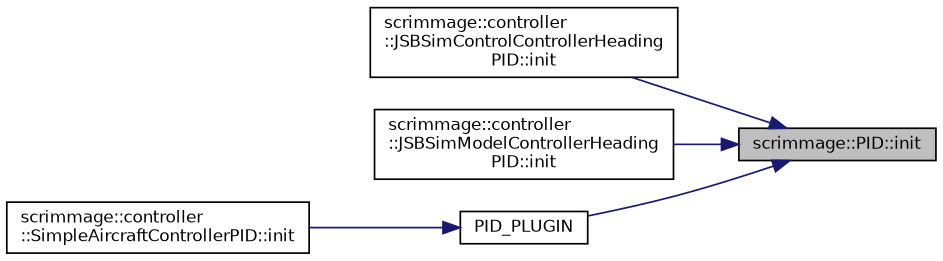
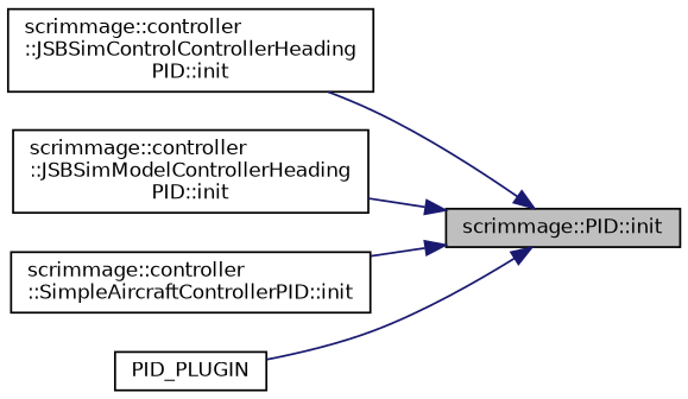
  digraph {
    rankdir=RL
    node [color=black fillcolor=white fontname=Helvetica fontsize=10 shape=record style=filled]
    edge [color=midnightblue dir=back fontname=Helvetica fontsize=10 labelfontname=Helvetica labelfontsize=10 style=solid]
    n1 [fillcolor=grey75 fontcolor=black height=0.2 label="scrimmage::PID::init" width=0.4]
    n2 [height=0.2 label="scrimmage::controller\l::JSBSimControlControllerHeading\lPID::init" width=0.4]
    n3 [height=0.2 label="scrimmage::controller\l::JSBSimModelControllerHeading\lPID::init" width=0.4]
    n4 [height=0.2 label="scrimmage::controller\l::SimpleAircraftControllerPID::init" width=0.4]
    n5 [height=0.2 label=PID_PLUGIN width=0.4]
    n1 -> n2
    n1 -> n3
-   n5 -> n4
+   n1 -> n4
    n1 -> n5
  }
